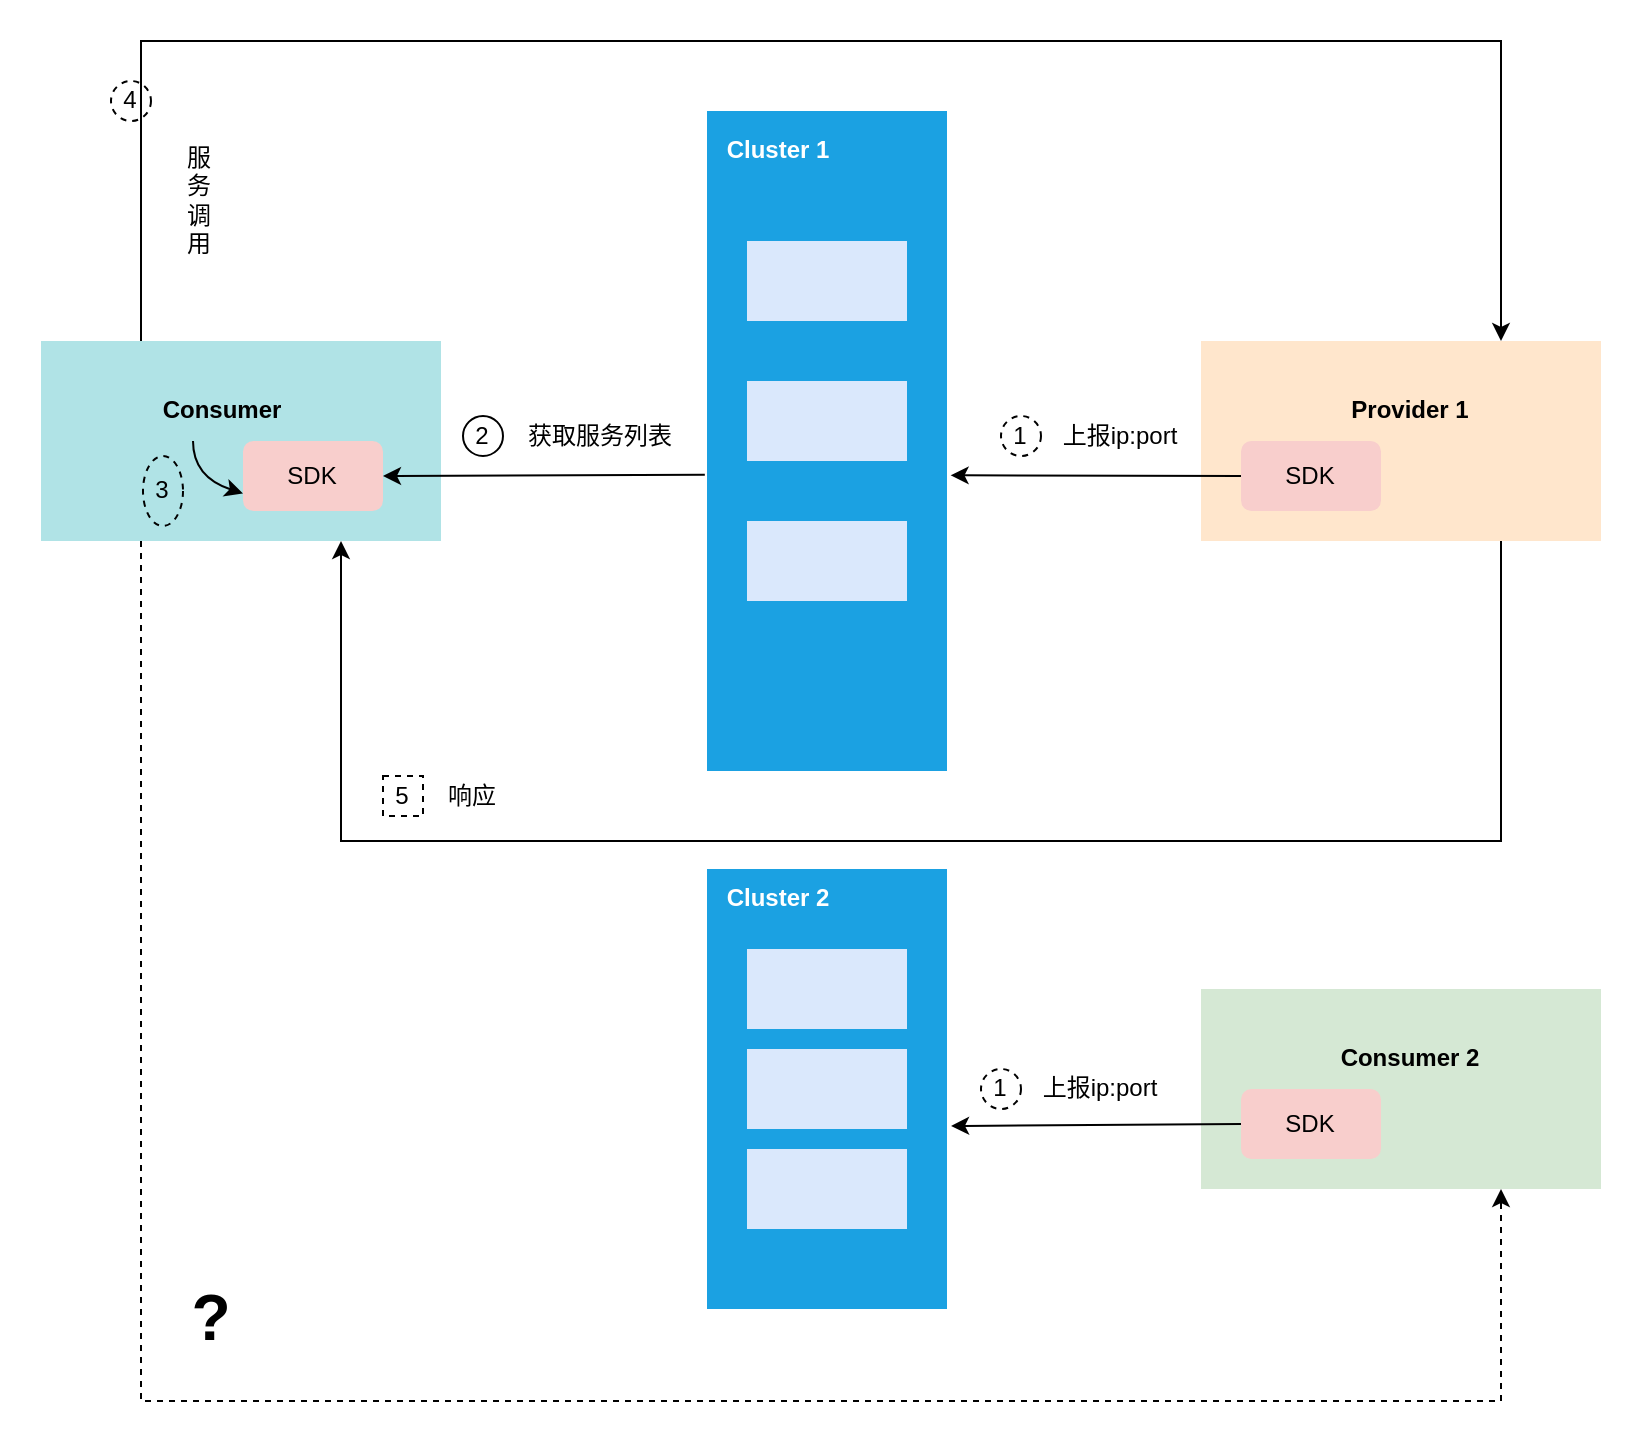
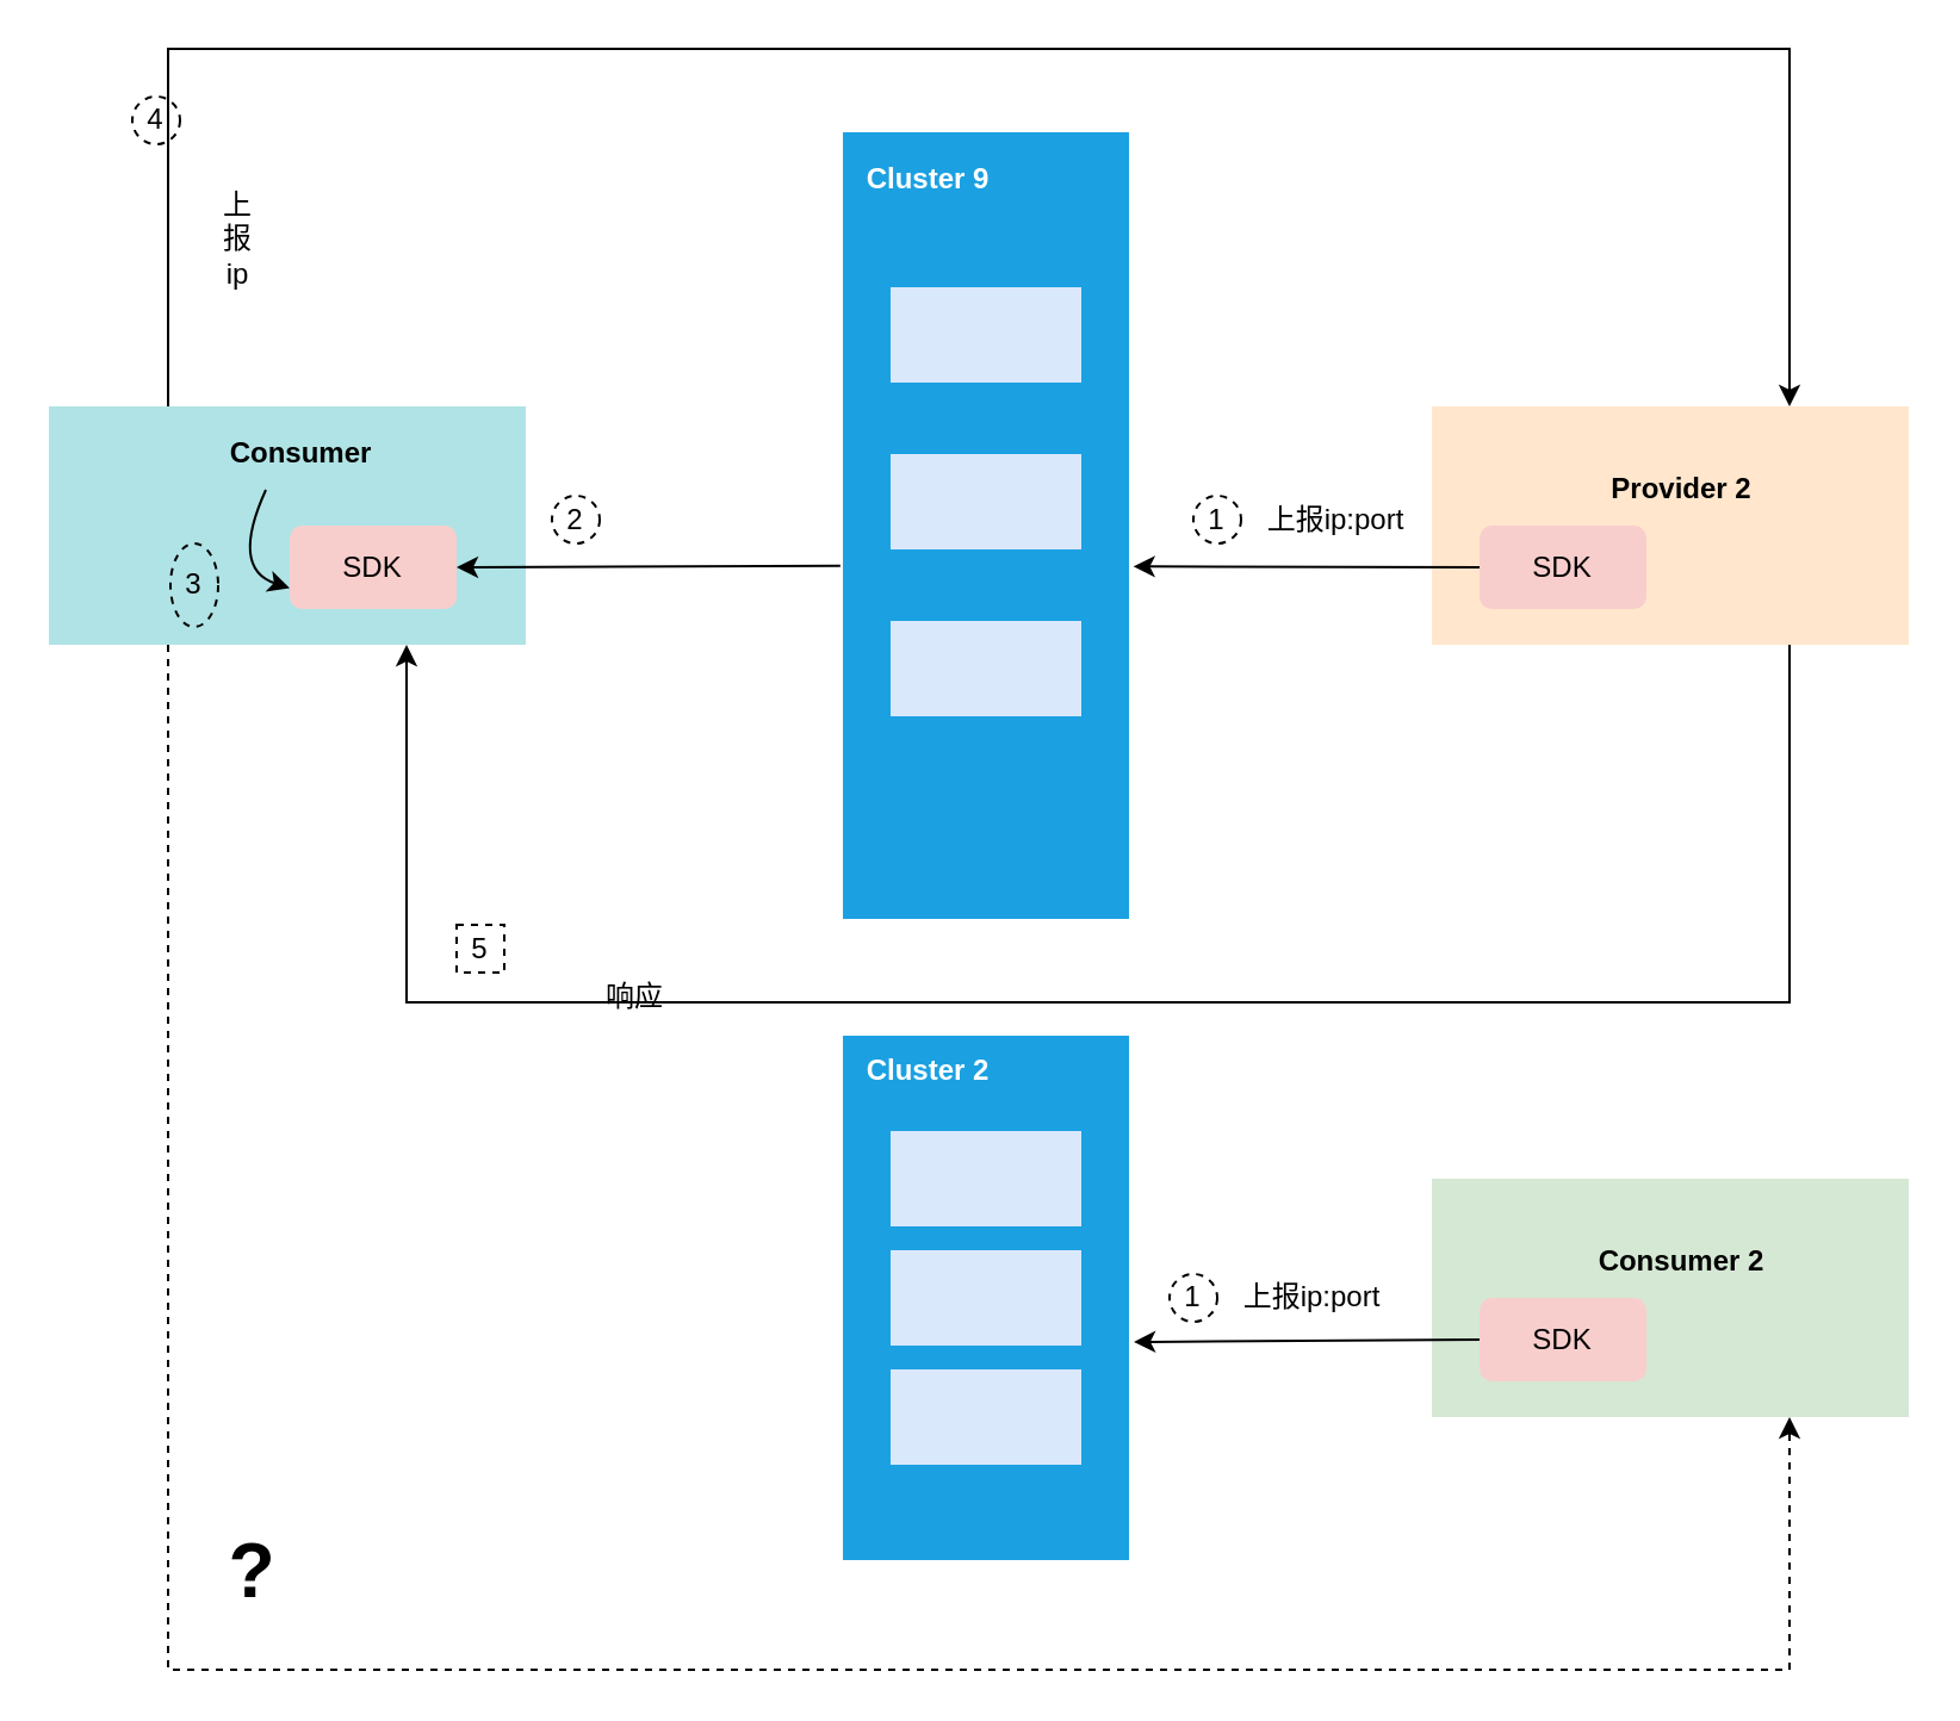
  <mxCell id="0" />
  <mxCell id="1" parent="0" />
  <mxCell id="2" value="" style="rounded=0;whiteSpace=wrap;html=1;fillColor=#ffe6cc;strokeColor=none;" parent="1" vertex="1"><mxGeometry x="600" y="170" width="200" height="100" as="geometry" /></mxCell>
  <mxCell id="3" value="SDK" style="rounded=1;whiteSpace=wrap;html=1;fillColor=#f8cecc;strokeColor=none;" parent="1" vertex="1"><mxGeometry x="620" y="220" width="70" height="35" as="geometry" /></mxCell>
  <mxCell id="4" value="" style="rounded=0;whiteSpace=wrap;html=1;fillColor=#1ba1e2;strokeColor=none;fontColor=#ffffff;" parent="1" vertex="1"><mxGeometry x="353" y="55" width="120" height="330" as="geometry" /></mxCell>
  <mxCell id="5" value="" style="rounded=0;whiteSpace=wrap;html=1;fillColor=#dae8fc;strokeColor=none;" parent="1" vertex="1"><mxGeometry x="373" y="120" width="80" height="40" as="geometry" /></mxCell>
  <mxCell id="6" value="" style="rounded=0;whiteSpace=wrap;html=1;fillColor=#dae8fc;strokeColor=none;" parent="1" vertex="1"><mxGeometry x="373" y="190" width="80" height="40" as="geometry" /></mxCell>
  <mxCell id="7" value="" style="rounded=0;whiteSpace=wrap;html=1;fillColor=#dae8fc;strokeColor=none;" parent="1" vertex="1"><mxGeometry x="373" y="260" width="80" height="40" as="geometry" /></mxCell>
- <mxCell id="8" value="Cluster 1" style="text;html=1;strokeColor=none;fillColor=none;align=center;verticalAlign=middle;whiteSpace=wrap;rounded=0;fontColor=#FFFFFF;fontStyle=1" parent="1" vertex="1"><mxGeometry x="359" y="60" width="60" height="30" as="geometry" /></mxCell>
- <mxCell id="9" value="Provider 1" style="text;html=1;strokeColor=none;fillColor=none;align=center;verticalAlign=middle;whiteSpace=wrap;rounded=0;fontColor=#000000;fontStyle=1" parent="1" vertex="1"><mxGeometry x="670" y="190" width="70" height="30" as="geometry" /></mxCell>
+ <mxCell id="8" value="Cluster 9" style="text;html=1;strokeColor=none;fillColor=none;align=center;verticalAlign=middle;whiteSpace=wrap;rounded=0;fontColor=#FFFFFF;fontStyle=1" parent="1" vertex="1"><mxGeometry x="359" y="60" width="60" height="30" as="geometry" /></mxCell>
+ <mxCell id="9" value="Provider 2" style="text;html=1;strokeColor=none;fillColor=none;align=center;verticalAlign=middle;whiteSpace=wrap;rounded=0;fontColor=#000000;fontStyle=1" parent="1" vertex="1"><mxGeometry x="670" y="190" width="70" height="30" as="geometry" /></mxCell>
  <mxCell id="10" value="" style="rounded=0;whiteSpace=wrap;html=1;fillColor=#b0e3e6;strokeColor=none;" parent="1" vertex="1"><mxGeometry x="20" y="170" width="200" height="100" as="geometry" /></mxCell>
  <mxCell id="11" value="SDK" style="rounded=1;whiteSpace=wrap;html=1;fillColor=#f8cecc;strokeColor=none;" parent="1" vertex="1"><mxGeometry x="121" y="220" width="70" height="35" as="geometry" /></mxCell>
- <mxCell id="12" value="Consumer" style="text;html=1;strokeColor=none;fillColor=none;align=center;verticalAlign=middle;whiteSpace=wrap;rounded=0;fontColor=#000000;fontStyle=1" parent="1" vertex="1"><mxGeometry x="81" y="190" width="60" height="30" as="geometry" /></mxCell>
+ <mxCell id="12" value="Consumer" style="text;html=1;strokeColor=none;fillColor=none;align=center;verticalAlign=middle;whiteSpace=wrap;rounded=0;fontColor=#000000;fontStyle=1" parent="1" vertex="1"><mxGeometry x="96" y="175" width="60" height="30" as="geometry" /></mxCell>
  <mxCell id="13" value="" style="endArrow=classic;html=1;rounded=0;exitX=0;exitY=0.5;exitDx=0;exitDy=0;entryX=1.015;entryY=0.552;entryDx=0;entryDy=0;entryPerimeter=0;" parent="1" source="3" target="4" edge="1"><mxGeometry width="50" height="50" relative="1" as="geometry"><mxPoint x="260" y="450" as="sourcePoint" /><mxPoint x="310" y="400" as="targetPoint" /></mxGeometry></mxCell>
  <mxCell id="14" value="" style="endArrow=classic;html=1;rounded=0;exitX=-0.009;exitY=0.551;exitDx=0;exitDy=0;entryX=1;entryY=0.5;entryDx=0;entryDy=0;exitPerimeter=0;" parent="1" source="4" target="11" edge="1"><mxGeometry width="50" height="50" relative="1" as="geometry"><mxPoint x="569" y="247.5" as="sourcePoint" /><mxPoint x="486.48" y="248.15" as="targetPoint" /></mxGeometry></mxCell>
  <mxCell id="15" value="" style="curved=1;endArrow=classic;html=1;rounded=0;exitX=0.25;exitY=1;exitDx=0;exitDy=0;entryX=0;entryY=0.75;entryDx=0;entryDy=0;strokeColor=#000000;" parent="1" source="12" target="11" edge="1"><mxGeometry width="50" height="50" relative="1" as="geometry"><mxPoint x="51" y="370" as="sourcePoint" /><mxPoint x="101" y="320" as="targetPoint" /><Array as="points"><mxPoint x="96" y="238" /></Array></mxGeometry></mxCell>
  <mxCell id="16" value="" style="endArrow=classic;html=1;rounded=0;exitX=0.25;exitY=0;exitDx=0;exitDy=0;entryX=0.75;entryY=0;entryDx=0;entryDy=0;" parent="1" source="10" target="2" edge="1"><mxGeometry width="50" height="50" relative="1" as="geometry"><mxPoint x="361.92" y="246.83" as="sourcePoint" /><mxPoint x="250" y="247.5" as="targetPoint" /><Array as="points"><mxPoint x="70" y="20" /><mxPoint x="750" y="20" /></Array></mxGeometry></mxCell>
  <mxCell id="17" value="" style="endArrow=classic;html=1;rounded=0;exitX=0.75;exitY=1;exitDx=0;exitDy=0;entryX=0.75;entryY=1;entryDx=0;entryDy=0;" parent="1" source="2" target="10" edge="1"><mxGeometry width="50" height="50" relative="1" as="geometry"><mxPoint x="569" y="247.5" as="sourcePoint" /><mxPoint x="484.8" y="247.16" as="targetPoint" /><Array as="points"><mxPoint x="750" y="420" /><mxPoint x="170" y="420" /></Array></mxGeometry></mxCell>
  <mxCell id="18" value="" style="rounded=0;whiteSpace=wrap;html=1;fillColor=#d5e8d4;strokeColor=none;" parent="1" vertex="1"><mxGeometry x="600" y="494" width="200" height="100" as="geometry" /></mxCell>
  <mxCell id="19" value="SDK" style="rounded=1;whiteSpace=wrap;html=1;fillColor=#f8cecc;strokeColor=none;" parent="1" vertex="1"><mxGeometry x="620" y="544" width="70" height="35" as="geometry" /></mxCell>
  <mxCell id="20" value="Consumer 2" style="text;html=1;strokeColor=none;fillColor=none;align=center;verticalAlign=middle;whiteSpace=wrap;rounded=0;fontStyle=1" parent="1" vertex="1"><mxGeometry x="665" y="514" width="80" height="30" as="geometry" /></mxCell>
  <mxCell id="21" value="" style="rounded=0;whiteSpace=wrap;html=1;fillColor=#1ba1e2;strokeColor=none;fontColor=#ffffff;" parent="1" vertex="1"><mxGeometry x="353" y="434" width="120" height="220" as="geometry" /></mxCell>
  <mxCell id="22" value="" style="rounded=0;whiteSpace=wrap;html=1;fillColor=#dae8fc;strokeColor=none;" parent="1" vertex="1"><mxGeometry x="373" y="474" width="80" height="40" as="geometry" /></mxCell>
  <mxCell id="23" value="" style="rounded=0;whiteSpace=wrap;html=1;fillColor=#dae8fc;strokeColor=none;" parent="1" vertex="1"><mxGeometry x="373" y="524" width="80" height="40" as="geometry" /></mxCell>
  <mxCell id="24" value="" style="rounded=0;whiteSpace=wrap;html=1;fillColor=#dae8fc;strokeColor=none;" parent="1" vertex="1"><mxGeometry x="373" y="574" width="80" height="40" as="geometry" /></mxCell>
  <mxCell id="25" value="Cluster 2" style="text;html=1;strokeColor=none;fillColor=none;align=center;verticalAlign=middle;whiteSpace=wrap;rounded=0;fontColor=#FFFFFF;fontStyle=1" parent="1" vertex="1"><mxGeometry x="359" y="434" width="60" height="30" as="geometry" /></mxCell>
  <mxCell id="26" value="" style="endArrow=classic;html=1;rounded=0;exitX=0;exitY=0.5;exitDx=0;exitDy=0;entryX=1.017;entryY=0.584;entryDx=0;entryDy=0;entryPerimeter=0;" parent="1" source="19" target="21" edge="1"><mxGeometry width="50" height="50" relative="1" as="geometry"><mxPoint x="569" y="231.5" as="sourcePoint" /><mxPoint x="484.8" y="231.16" as="targetPoint" /></mxGeometry></mxCell>
  <mxCell id="27" value="" style="endArrow=classic;html=1;rounded=0;exitX=0.25;exitY=1;exitDx=0;exitDy=0;entryX=0.75;entryY=1;entryDx=0;entryDy=0;dashed=1;" parent="1" source="10" target="18" edge="1"><mxGeometry width="50" height="50" relative="1" as="geometry"><mxPoint x="361.92" y="246.83" as="sourcePoint" /><mxPoint x="119" y="520" as="targetPoint" /><Array as="points"><mxPoint x="70" y="700" /><mxPoint x="750" y="700" /></Array></mxGeometry></mxCell>
  <mxCell id="28" value="&lt;font style=&quot;font-size: 32px&quot;&gt;&lt;b&gt;?&lt;/b&gt;&lt;/font&gt;" style="text;html=1;strokeColor=none;fillColor=none;align=center;verticalAlign=middle;whiteSpace=wrap;rounded=0;" parent="1" vertex="1"><mxGeometry x="90" y="644" width="31" height="30" as="geometry" /></mxCell>
  <mxCell id="29" value="1" style="ellipse;whiteSpace=wrap;html=1;aspect=fixed;fillColor=none;dashed=1;" parent="1" vertex="1"><mxGeometry x="500" y="207.5" width="20" height="20" as="geometry" /></mxCell>
  <mxCell id="30" value="3" style="ellipse;whiteSpace=wrap;html=1;aspect=fixed;fillColor=none;dashed=1;fontColor=#000000;strokeColor=#000000;" parent="1" vertex="1"><mxGeometry x="71" y="227.5" width="20" height="35" as="geometry" /></mxCell>
- <mxCell id="31" value="2" style="ellipse;whiteSpace=wrap;html=1;aspect=fixed;fillColor=none;dashed=0;" parent="1" vertex="1"><mxGeometry x="231" y="207.5" width="20" height="20" as="geometry" /></mxCell>
+ <mxCell id="31" value="2" style="ellipse;whiteSpace=wrap;html=1;aspect=fixed;fillColor=none;dashed=1;" parent="1" vertex="1"><mxGeometry x="231" y="207.5" width="20" height="20" as="geometry" /></mxCell>
  <mxCell id="32" value="5" style="whiteSpace=wrap;html=1;aspect=fixed;fillColor=none;dashed=1;rounded=0;" parent="1" vertex="1"><mxGeometry x="191" y="387.5" width="20" height="20" as="geometry" /></mxCell>
  <mxCell id="33" value="4" style="ellipse;whiteSpace=wrap;html=1;aspect=fixed;fillColor=none;dashed=1;" parent="1" vertex="1"><mxGeometry x="55" y="40" width="20" height="20" as="geometry" /></mxCell>
  <mxCell id="34" value="上报ip:port" style="text;html=1;strokeColor=none;fillColor=none;align=center;verticalAlign=middle;whiteSpace=wrap;rounded=0;dashed=1;" parent="1" vertex="1"><mxGeometry x="520" y="202.5" width="80" height="30" as="geometry" /></mxCell>
- <mxCell id="35" value="获取服务列表" style="text;html=1;strokeColor=none;fillColor=none;align=center;verticalAlign=middle;whiteSpace=wrap;rounded=0;dashed=1;" parent="1" vertex="1"><mxGeometry x="260" y="202.5" width="80" height="30" as="geometry" /></mxCell>
- <mxCell id="36" value="服务调用" style="text;html=1;strokeColor=none;fillColor=none;align=center;verticalAlign=middle;whiteSpace=wrap;rounded=0;dashed=1;" parent="1" vertex="1"><mxGeometry x="90" y="65" width="19" height="70" as="geometry" /></mxCell>
- <mxCell id="37" value="响应" style="text;html=1;strokeColor=none;fillColor=none;align=center;verticalAlign=middle;whiteSpace=wrap;rounded=0;dashed=1;" parent="1" vertex="1"><mxGeometry x="211" y="385" width="50" height="25" as="geometry" /></mxCell>
+ <mxCell id="36" value="上报ip" style="text;html=1;strokeColor=none;fillColor=none;align=center;verticalAlign=middle;whiteSpace=wrap;rounded=0;dashed=1;" parent="1" vertex="1"><mxGeometry x="90" y="65" width="19" height="70" as="geometry" /></mxCell>
+ <mxCell id="37" value="响应" style="text;html=1;strokeColor=none;fillColor=none;align=center;verticalAlign=middle;whiteSpace=wrap;rounded=0;dashed=1;" parent="1" vertex="1"><mxGeometry x="241" y="405" width="50" height="25" as="geometry" /></mxCell>
  <mxCell id="38" value="1" style="ellipse;whiteSpace=wrap;html=1;aspect=fixed;fillColor=none;dashed=1;" vertex="1" parent="1"><mxGeometry x="490" y="534" width="20" height="20" as="geometry" /></mxCell>
  <mxCell id="39" value="上报ip:port" style="text;html=1;strokeColor=none;fillColor=none;align=center;verticalAlign=middle;whiteSpace=wrap;rounded=0;dashed=1;" vertex="1" parent="1"><mxGeometry x="510" y="529" width="80" height="30" as="geometry" /></mxCell>
